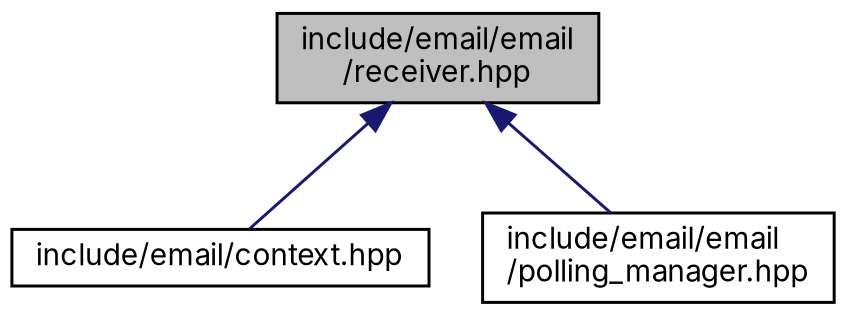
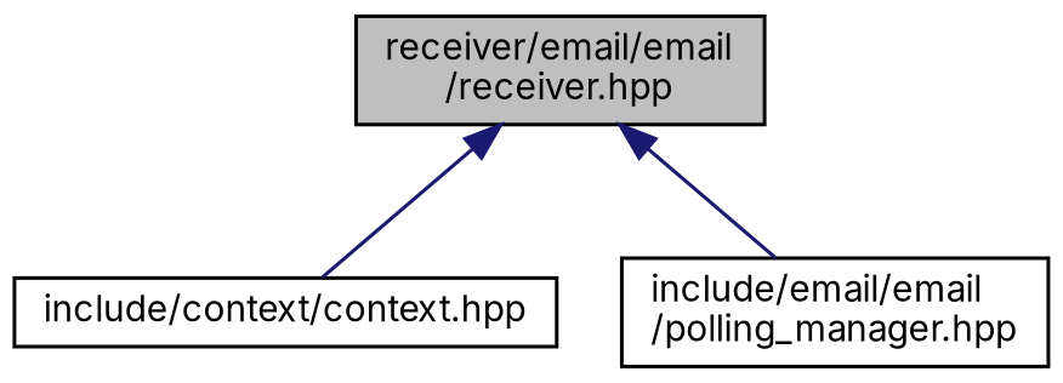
  digraph {
    fontname=Inter
    node [color=black fillcolor=white fontname=Inter fontsize=10 shape=record style=filled]
    edge [color=midnightblue dir=back fontname=Inter fontsize=10 labelfontname=Helvetica labelfontsize=10 style=solid]
-   n1 [fillcolor=grey75 fontcolor=black height=0.2 label="include/email/email\l/receiver.hpp" width=0.4]
-   n2 [height=0.2 label="include/email/context.hpp" width=0.4]
+   n1 [fillcolor=grey75 fontcolor=black height=0.2 label="receiver/email/email\l/receiver.hpp" width=0.4]
+   n2 [height=0.2 label="include/context/context.hpp" width=0.4]
    n3 [height=0.2 label="include/email/email\l/polling_manager.hpp" width=0.4]
    n1 -> n2
    n1 -> n3
  }
